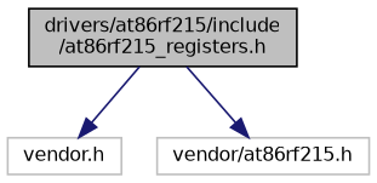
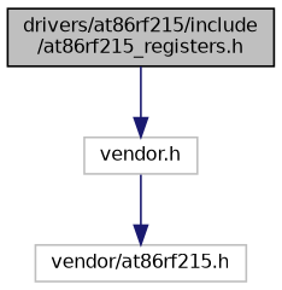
  digraph {
    node [color=grey75 fillcolor=white fontname=Helvetica fontsize=10 shape=record style=filled]
    edge [color=midnightblue fontname=Helvetica fontsize=10 labelfontname=Helvetica labelfontsize=10 style=solid]
    n1 [color=black fillcolor=grey75 fontcolor=black height=0.2 label="drivers/at86rf215/include\l/at86rf215_registers.h" width=0.4]
    n2 [height=0.2 label="vendor.h" width=0.4]
    n3 [height=0.2 label="vendor/at86rf215.h" width=0.4]
    n1 -> n2
-   n1 -> n3
+   n2 -> n3
  }
